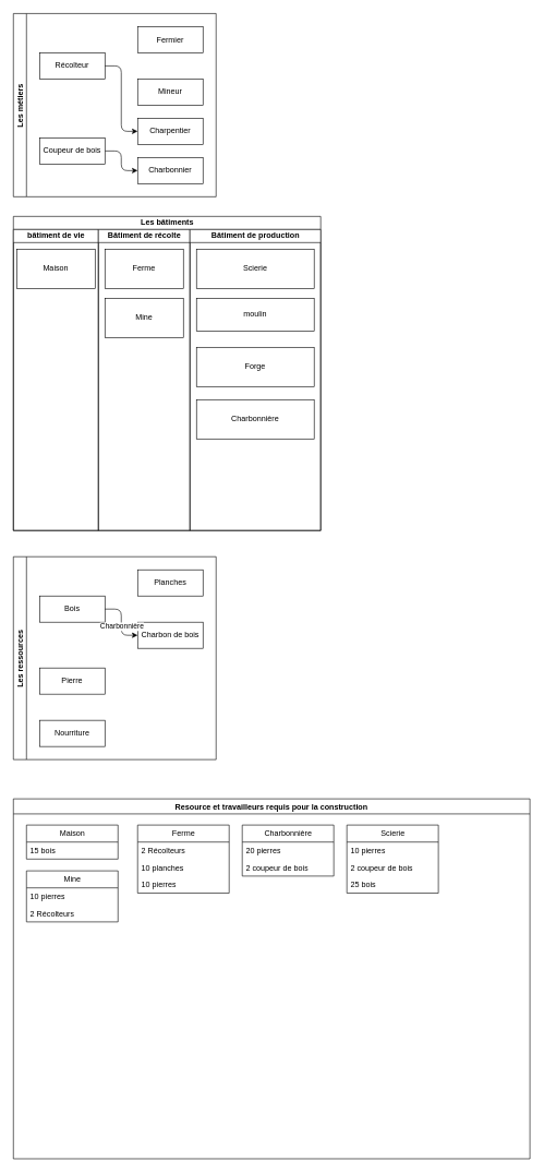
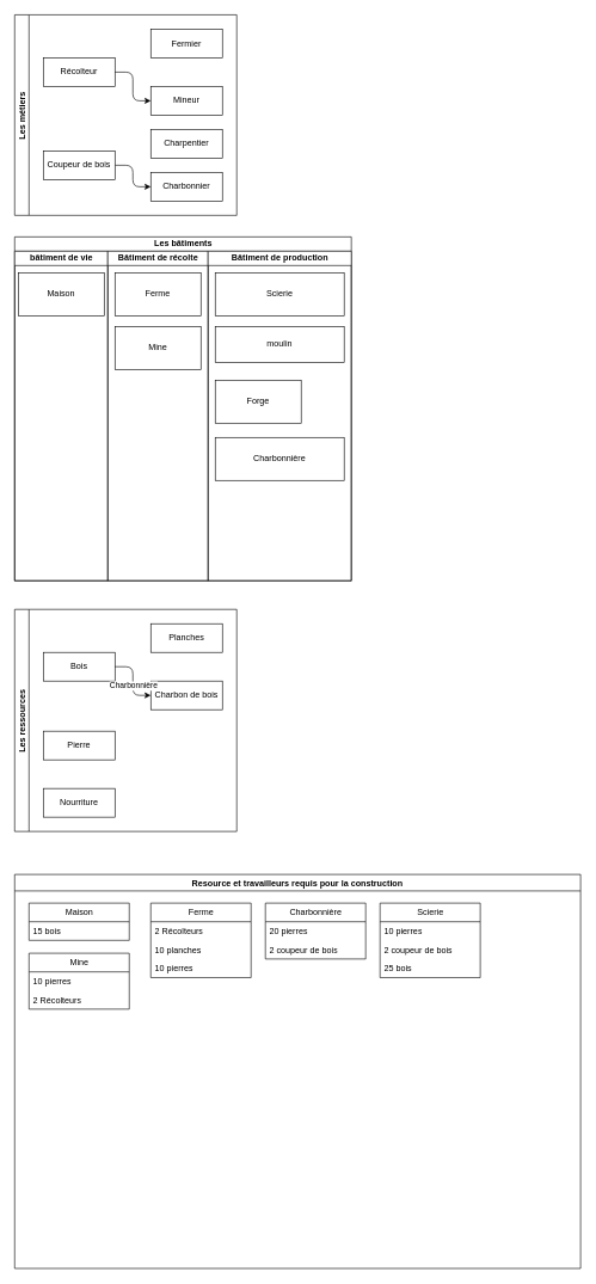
  <mxCell id="0" />
  <mxCell id="1" parent="0" />
  <mxCell id="2" value="Les métiers" style="swimlane;startSize=20;horizontal=0;childLayout=treeLayout;horizontalTree=1;sortEdges=1;resizable=1;containerType=tree;fontSize=12;expand=1;collapsible=1;resizeHeight=1;resizeWidth=1;" vertex="1" parent="1"><mxGeometry x="20" y="20" width="310" height="280" as="geometry"><mxRectangle x="20" y="110" width="40" height="90" as="alternateBounds" /></mxGeometry></mxCell>
  <mxCell id="3" value="Récolteur" style="whiteSpace=wrap;html=1;" vertex="1" parent="2"><mxGeometry x="40" y="60" width="100" height="40" as="geometry" /></mxCell>
  <mxCell id="4" value="Fermier" style="whiteSpace=wrap;html=1;" vertex="1" parent="2"><mxGeometry x="190" y="20" width="100" height="40" as="geometry" /></mxCell>
  <mxCell id="5" value="Mineur" style="whiteSpace=wrap;html=1;" vertex="1" parent="2"><mxGeometry x="190" y="100" width="100" height="40" as="geometry" /></mxCell>
- <mxCell id="6" value="" style="edgeStyle=elbowEdgeStyle;elbow=horizontal;html=1;rounded=1;curved=0;sourcePerimeterSpacing=0;targetPerimeterSpacing=0;startSize=6;endSize=6;" edge="1" parent="2" source="3" target="9"><mxGeometry relative="1" as="geometry" /></mxCell>
+ <mxCell id="6" value="" style="edgeStyle=elbowEdgeStyle;elbow=horizontal;html=1;rounded=1;curved=0;sourcePerimeterSpacing=0;targetPerimeterSpacing=0;startSize=6;endSize=6;" edge="1" parent="2" source="3" target="5"><mxGeometry relative="1" as="geometry" /></mxCell>
  <mxCell id="7" style="edgeStyle=orthogonalEdgeStyle;rounded=1;orthogonalLoop=1;jettySize=auto;html=1;entryX=0;entryY=0.5;entryDx=0;entryDy=0;curved=0;" edge="1" parent="2" source="8" target="10"><mxGeometry relative="1" as="geometry" /></mxCell>
  <mxCell id="8" value="Coupeur de bois" style="whiteSpace=wrap;html=1;" vertex="1" parent="2"><mxGeometry x="40" y="190" width="100" height="40" as="geometry" /></mxCell>
  <mxCell id="9" value="Charpentier" style="whiteSpace=wrap;html=1;" vertex="1" parent="2"><mxGeometry x="190" y="160" width="100" height="40" as="geometry" /></mxCell>
  <mxCell id="10" value="Charbonnier" style="whiteSpace=wrap;html=1;" vertex="1" parent="2"><mxGeometry x="190" y="220" width="100" height="40" as="geometry" /></mxCell>
  <mxCell id="11" value="Les bâtiments" style="swimlane;childLayout=stackLayout;resizeParent=1;resizeParentMax=0;startSize=20;html=1;" vertex="1" parent="1"><mxGeometry x="20" y="330" width="470" height="480" as="geometry" /></mxCell>
  <mxCell id="12" value="bâtiment de vie" style="swimlane;startSize=20;html=1;" vertex="1" parent="11"><mxGeometry y="20" width="130" height="460" as="geometry" /></mxCell>
  <mxCell id="13" value="Maison" style="whiteSpace=wrap;html=1;" vertex="1" parent="12"><mxGeometry x="5.0" y="30" width="120" height="60" as="geometry" /></mxCell>
  <mxCell id="14" value="Bâtiment de récolte" style="swimlane;startSize=20;html=1;" vertex="1" parent="11"><mxGeometry x="130" y="20" width="140" height="460" as="geometry" /></mxCell>
  <mxCell id="15" value="Ferme" style="whiteSpace=wrap;html=1;" vertex="1" parent="14"><mxGeometry x="10.0" y="30" width="120" height="60" as="geometry" /></mxCell>
  <mxCell id="16" value="Mine" style="whiteSpace=wrap;html=1;" vertex="1" parent="14"><mxGeometry x="10.0" y="105" width="120" height="60" as="geometry" /></mxCell>
  <mxCell id="17" value="Bâtiment de production" style="swimlane;startSize=20;html=1;" vertex="1" parent="11"><mxGeometry x="270" y="20" width="200" height="460" as="geometry" /></mxCell>
  <mxCell id="18" value="Scierie" style="whiteSpace=wrap;html=1;" vertex="1" parent="17"><mxGeometry x="10" y="30" width="180" height="60" as="geometry" /></mxCell>
  <mxCell id="19" value="moulin" style="whiteSpace=wrap;html=1;" vertex="1" parent="17"><mxGeometry x="10" y="105" width="180" height="50" as="geometry" /></mxCell>
- <mxCell id="20" value="Forge" style="whiteSpace=wrap;html=1;" vertex="1" parent="17"><mxGeometry x="10" y="180" width="180" height="60" as="geometry" /></mxCell>
+ <mxCell id="20" value="Forge" style="whiteSpace=wrap;html=1;" vertex="1" parent="17"><mxGeometry x="10" y="180" width="120" height="60" as="geometry" /></mxCell>
  <mxCell id="21" value="Charbonnière" style="whiteSpace=wrap;html=1;" vertex="1" parent="17"><mxGeometry x="10" y="260" width="180" height="60" as="geometry" /></mxCell>
  <mxCell id="22" value="Les ressources" style="swimlane;startSize=20;horizontal=0;childLayout=treeLayout;horizontalTree=1;sortEdges=1;resizable=1;containerType=tree;fontSize=12;resizeWidth=1;" vertex="1" parent="1"><mxGeometry x="20" y="850" width="310" height="310" as="geometry" /></mxCell>
  <mxCell id="23" value="Bois" style="whiteSpace=wrap;html=1;" vertex="1" parent="22"><mxGeometry x="40" y="60" width="100" height="40" as="geometry" /></mxCell>
  <mxCell id="24" value="Planches" style="whiteSpace=wrap;html=1;" vertex="1" parent="22"><mxGeometry x="190" y="20" width="100" height="40" as="geometry" /></mxCell>
  <mxCell id="25" value="Charbon de bois" style="whiteSpace=wrap;html=1;" vertex="1" parent="22"><mxGeometry x="190" y="100" width="100" height="40" as="geometry" /></mxCell>
  <mxCell id="26" value="" style="edgeStyle=elbowEdgeStyle;elbow=vertical;html=1;rounded=1;curved=0;sourcePerimeterSpacing=0;targetPerimeterSpacing=0;startSize=6;endSize=6;" edge="1" parent="22" source="23" target="25"><mxGeometry relative="1" as="geometry" /></mxCell>
  <mxCell id="27" value="Charbonnière" style="edgeLabel;html=1;align=center;verticalAlign=middle;resizable=0;points=[];" vertex="1" connectable="0" parent="26"><mxGeometry x="0.14" relative="1" as="geometry"><mxPoint as="offset" /></mxGeometry></mxCell>
  <mxCell id="28" value="Pierre" style="whiteSpace=wrap;html=1;" vertex="1" parent="22"><mxGeometry x="40" y="170" width="100" height="40" as="geometry" /></mxCell>
  <mxCell id="29" value="Nourriture" style="whiteSpace=wrap;html=1;" vertex="1" parent="22"><mxGeometry x="40" y="250" width="100" height="40" as="geometry" /></mxCell>
  <mxCell id="30" value="Resource et travailleurs requis pour la construction" style="swimlane;" vertex="1" parent="1"><mxGeometry x="20" y="1220" width="790" height="550" as="geometry" /></mxCell>
  <mxCell id="31" value="Maison" style="swimlane;fontStyle=0;childLayout=stackLayout;horizontal=1;startSize=26;fillColor=none;horizontalStack=0;resizeParent=1;resizeParentMax=0;resizeLast=0;collapsible=1;marginBottom=0;html=1;" vertex="1" parent="30"><mxGeometry x="20" y="40" width="140" height="52" as="geometry" /></mxCell>
  <mxCell id="32" value="15 bois" style="text;strokeColor=none;fillColor=none;align=left;verticalAlign=top;spacingLeft=4;spacingRight=4;overflow=hidden;rotatable=0;points=[[0,0.5],[1,0.5]];portConstraint=eastwest;whiteSpace=wrap;html=1;" vertex="1" parent="31"><mxGeometry y="26" width="140" height="26" as="geometry" /></mxCell>
  <mxCell id="33" value="Ferme" style="swimlane;fontStyle=0;childLayout=stackLayout;horizontal=1;startSize=26;fillColor=none;horizontalStack=0;resizeParent=1;resizeParentMax=0;resizeLast=0;collapsible=1;marginBottom=0;html=1;" vertex="1" parent="30"><mxGeometry x="190" y="40" width="140" height="104" as="geometry" /></mxCell>
  <mxCell id="34" value="2 Récolteurs" style="text;strokeColor=none;fillColor=none;align=left;verticalAlign=top;spacingLeft=4;spacingRight=4;overflow=hidden;rotatable=0;points=[[0,0.5],[1,0.5]];portConstraint=eastwest;whiteSpace=wrap;html=1;" vertex="1" parent="33"><mxGeometry y="26" width="140" height="26" as="geometry" /></mxCell>
  <mxCell id="35" value="10 planches" style="text;strokeColor=none;fillColor=none;align=left;verticalAlign=top;spacingLeft=4;spacingRight=4;overflow=hidden;rotatable=0;points=[[0,0.5],[1,0.5]];portConstraint=eastwest;whiteSpace=wrap;html=1;" vertex="1" parent="33"><mxGeometry y="52" width="140" height="26" as="geometry" /></mxCell>
  <mxCell id="36" value="10 pierres" style="text;strokeColor=none;fillColor=none;align=left;verticalAlign=top;spacingLeft=4;spacingRight=4;overflow=hidden;rotatable=0;points=[[0,0.5],[1,0.5]];portConstraint=eastwest;whiteSpace=wrap;html=1;" vertex="1" parent="33"><mxGeometry y="78" width="140" height="26" as="geometry" /></mxCell>
  <mxCell id="37" value="Charbonnière" style="swimlane;fontStyle=0;childLayout=stackLayout;horizontal=1;startSize=26;fillColor=none;horizontalStack=0;resizeParent=1;resizeParentMax=0;resizeLast=0;collapsible=1;marginBottom=0;html=1;" vertex="1" parent="30"><mxGeometry x="350" y="40" width="140" height="78" as="geometry" /></mxCell>
  <mxCell id="38" value="20 pierres" style="text;strokeColor=none;fillColor=none;align=left;verticalAlign=top;spacingLeft=4;spacingRight=4;overflow=hidden;rotatable=0;points=[[0,0.5],[1,0.5]];portConstraint=eastwest;whiteSpace=wrap;html=1;" vertex="1" parent="37"><mxGeometry y="26" width="140" height="26" as="geometry" /></mxCell>
  <mxCell id="39" value="2 coupeur de bois" style="text;strokeColor=none;fillColor=none;align=left;verticalAlign=top;spacingLeft=4;spacingRight=4;overflow=hidden;rotatable=0;points=[[0,0.5],[1,0.5]];portConstraint=eastwest;whiteSpace=wrap;html=1;" vertex="1" parent="37"><mxGeometry y="52" width="140" height="26" as="geometry" /></mxCell>
  <mxCell id="40" value="Mine" style="swimlane;fontStyle=0;childLayout=stackLayout;horizontal=1;startSize=26;fillColor=none;horizontalStack=0;resizeParent=1;resizeParentMax=0;resizeLast=0;collapsible=1;marginBottom=0;html=1;" vertex="1" parent="30"><mxGeometry x="20" y="110" width="140" height="78" as="geometry" /></mxCell>
  <mxCell id="41" value="10 pierres" style="text;strokeColor=none;fillColor=none;align=left;verticalAlign=top;spacingLeft=4;spacingRight=4;overflow=hidden;rotatable=0;points=[[0,0.5],[1,0.5]];portConstraint=eastwest;whiteSpace=wrap;html=1;" vertex="1" parent="40"><mxGeometry y="26" width="140" height="26" as="geometry" /></mxCell>
  <mxCell id="42" value="2 Récolteurs" style="text;strokeColor=none;fillColor=none;align=left;verticalAlign=top;spacingLeft=4;spacingRight=4;overflow=hidden;rotatable=0;points=[[0,0.5],[1,0.5]];portConstraint=eastwest;whiteSpace=wrap;html=1;" vertex="1" parent="40"><mxGeometry y="52" width="140" height="26" as="geometry" /></mxCell>
  <mxCell id="43" value="Scierie" style="swimlane;fontStyle=0;childLayout=stackLayout;horizontal=1;startSize=26;fillColor=none;horizontalStack=0;resizeParent=1;resizeParentMax=0;resizeLast=0;collapsible=1;marginBottom=0;html=1;" vertex="1" parent="1"><mxGeometry x="530" y="1260" width="140" height="104" as="geometry" /></mxCell>
  <mxCell id="44" value="10 pierres" style="text;strokeColor=none;fillColor=none;align=left;verticalAlign=top;spacingLeft=4;spacingRight=4;overflow=hidden;rotatable=0;points=[[0,0.5],[1,0.5]];portConstraint=eastwest;whiteSpace=wrap;html=1;" vertex="1" parent="43"><mxGeometry y="26" width="140" height="26" as="geometry" /></mxCell>
  <mxCell id="45" value="2 coupeur de bois" style="text;strokeColor=none;fillColor=none;align=left;verticalAlign=top;spacingLeft=4;spacingRight=4;overflow=hidden;rotatable=0;points=[[0,0.5],[1,0.5]];portConstraint=eastwest;whiteSpace=wrap;html=1;" vertex="1" parent="43"><mxGeometry y="52" width="140" height="26" as="geometry" /></mxCell>
  <mxCell id="46" value="25 bois" style="text;strokeColor=none;fillColor=none;align=left;verticalAlign=top;spacingLeft=4;spacingRight=4;overflow=hidden;rotatable=0;points=[[0,0.5],[1,0.5]];portConstraint=eastwest;whiteSpace=wrap;html=1;" vertex="1" parent="43"><mxGeometry y="78" width="140" height="26" as="geometry" /></mxCell>
